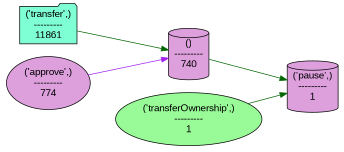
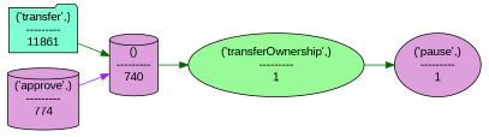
  strict digraph {
    fontname="Liberation Sans"
    rankdir=LR
    node [fillcolor=plum fontname="Liberation Sans" shape=cylinder style=filled]
    edge [color=darkgreen fontname="Liberation Sans"]
    "('transfer',)\n---------\n11861" [fillcolor=aquamarine shape=folder]
    "()\n---------\n740"
-   "('pause',)\n---------\n1"
-   "('approve',)\n---------\n774" [shape=ellipse]
+   "('pause',)\n---------\n1" [shape=ellipse]
+   "('approve',)\n---------\n774"
    "('transferOwnership',)\n---------\n1" [fillcolor=palegreen shape=ellipse]
    "('transfer',)\n---------\n11861" -> "()\n---------\n740"
-   "()\n---------\n740" -> "('pause',)\n---------\n1"
+   "()\n---------\n740" -> "('transferOwnership',)\n---------\n1"
    "('approve',)\n---------\n774" -> "()\n---------\n740" [color=purple]
    "('transferOwnership',)\n---------\n1" -> "('pause',)\n---------\n1"
  }
